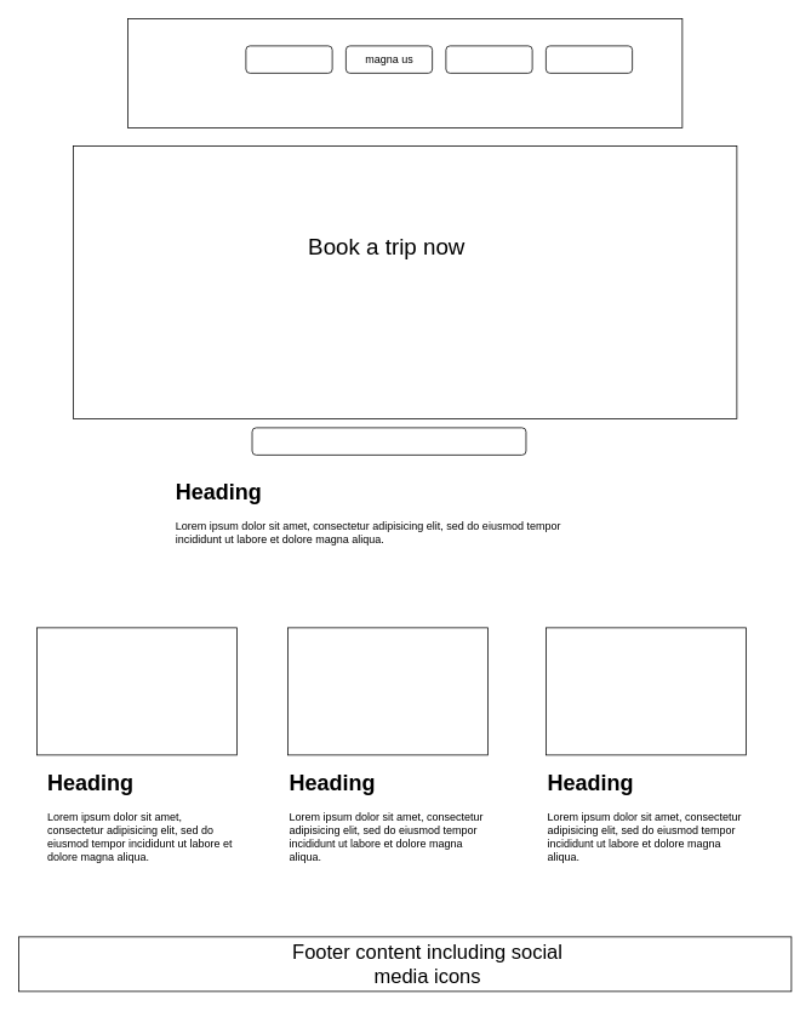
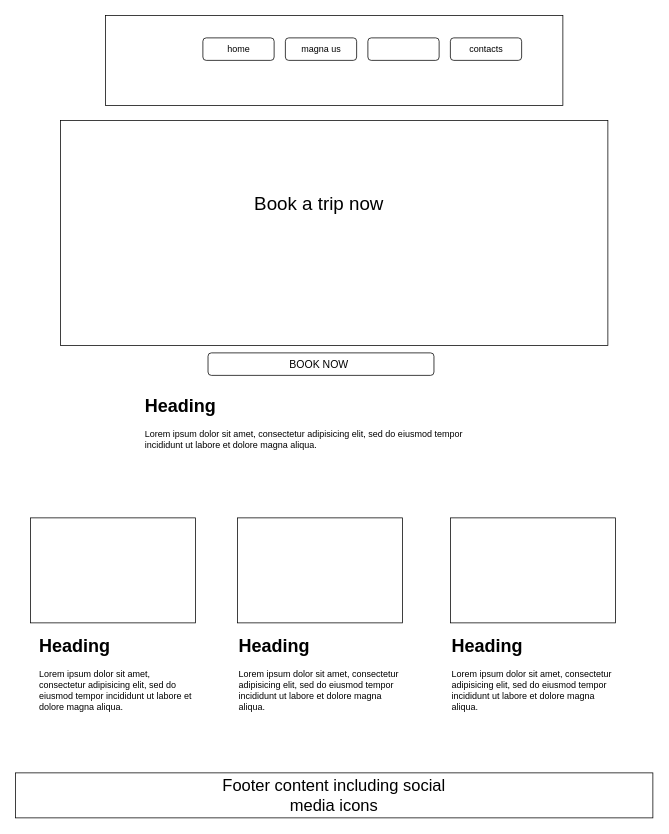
  <mxCell id="0" />
  <mxCell id="1" parent="0" />
  <mxCell id="2" value="" style="rounded=0;whiteSpace=wrap;html=1;" vertex="1" parent="1"><mxGeometry x="140" y="20" width="610" height="120" as="geometry" /></mxCell>
  <mxCell id="3" value="" style="rounded=0;whiteSpace=wrap;html=1;" vertex="1" parent="1"><mxGeometry x="80" y="160" width="730" height="300" as="geometry" /></mxCell>
  <mxCell id="4" value="" style="rounded=1;whiteSpace=wrap;html=1;" vertex="1" parent="1"><mxGeometry x="270" y="50" width="95" height="30" as="geometry" /></mxCell>
  <mxCell id="5" value="" style="rounded=1;whiteSpace=wrap;html=1;" vertex="1" parent="1"><mxGeometry x="380" y="50" width="95" height="30" as="geometry" /></mxCell>
  <mxCell id="6" value="" style="rounded=1;whiteSpace=wrap;html=1;" vertex="1" parent="1"><mxGeometry x="490" y="50" width="95" height="30" as="geometry" /></mxCell>
  <mxCell id="7" value="" style="rounded=1;whiteSpace=wrap;html=1;" vertex="1" parent="1"><mxGeometry x="600" y="50" width="95" height="30" as="geometry" /></mxCell>
+ <mxCell id="8" value="home" style="text;html=1;align=center;verticalAlign=middle;whiteSpace=wrap;rounded=0;" vertex="1" parent="1"><mxGeometry x="287.5" y="50" width="60" height="30" as="geometry" /></mxCell>
  <mxCell id="9" value="magna us" style="text;html=1;align=center;verticalAlign=middle;whiteSpace=wrap;rounded=0;" vertex="1" parent="1"><mxGeometry x="397.5" y="50" width="60" height="30" as="geometry" /></mxCell>
+ <mxCell id="10" value="contacts" style="text;html=1;align=center;verticalAlign=middle;whiteSpace=wrap;rounded=0;" vertex="1" parent="1"><mxGeometry x="617.5" y="50" width="60" height="30" as="geometry" /></mxCell>
  <mxCell id="11" value="Book a trip now" style="text;html=1;align=center;verticalAlign=middle;whiteSpace=wrap;rounded=0;fontSize=25;" vertex="1" parent="1"><mxGeometry x="316.25" y="220" width="217.5" height="100" as="geometry" /></mxCell>
  <mxCell id="12" value="" style="rounded=1;whiteSpace=wrap;html=1;" vertex="1" parent="1"><mxGeometry x="276.87" y="470" width="301.25" height="30" as="geometry" /></mxCell>
+ <mxCell id="13" value="BOOK NOW" style="text;html=1;align=center;verticalAlign=middle;whiteSpace=wrap;rounded=0;fontSize=14;" vertex="1" parent="1"><mxGeometry x="380" y="470" width="90" height="30" as="geometry" /></mxCell>
  <mxCell id="14" value="&lt;h1 style=&quot;margin-top: 0px;&quot;&gt;Heading&lt;/h1&gt;&lt;p&gt;Lorem ipsum dolor sit amet, consectetur adipisicing elit, sed do eiusmod tempor incididunt ut labore et dolore magna aliqua.&lt;/p&gt;" style="text;html=1;whiteSpace=wrap;overflow=hidden;rounded=0;" vertex="1" parent="1"><mxGeometry x="190.94" y="520" width="468.13" height="120" as="geometry" /></mxCell>
  <mxCell id="15" value="" style="rounded=0;whiteSpace=wrap;html=1;" vertex="1" parent="1"><mxGeometry x="40" y="690" width="220" height="140" as="geometry" /></mxCell>
  <mxCell id="16" value="" style="rounded=0;whiteSpace=wrap;html=1;" vertex="1" parent="1"><mxGeometry x="600" y="690" width="220" height="140" as="geometry" /></mxCell>
  <mxCell id="17" value="" style="rounded=0;whiteSpace=wrap;html=1;" vertex="1" parent="1"><mxGeometry x="316.25" y="690" width="220" height="140" as="geometry" /></mxCell>
  <mxCell id="18" value="&lt;h1 style=&quot;margin-top: 0px;&quot;&gt;Heading&lt;/h1&gt;&lt;p&gt;Lorem ipsum dolor sit amet, consectetur adipisicing elit, sed do eiusmod tempor incididunt ut labore et dolore magna aliqua.&lt;/p&gt;" style="text;html=1;whiteSpace=wrap;overflow=hidden;rounded=0;" vertex="1" parent="1"><mxGeometry x="50" y="840" width="210" height="120" as="geometry" /></mxCell>
  <mxCell id="19" value="&lt;h1 style=&quot;margin-top: 0px;&quot;&gt;Heading&lt;/h1&gt;&lt;p&gt;Lorem ipsum dolor sit amet, consectetur adipisicing elit, sed do eiusmod tempor incididunt ut labore et dolore magna aliqua.&lt;/p&gt;" style="text;html=1;whiteSpace=wrap;overflow=hidden;rounded=0;" vertex="1" parent="1"><mxGeometry x="316.25" y="840" width="223.75" height="120" as="geometry" /></mxCell>
  <mxCell id="20" value="&lt;h1 style=&quot;margin-top: 0px;&quot;&gt;Heading&lt;/h1&gt;&lt;p&gt;Lorem ipsum dolor sit amet, consectetur adipisicing elit, sed do eiusmod tempor incididunt ut labore et dolore magna aliqua.&lt;/p&gt;" style="text;html=1;whiteSpace=wrap;overflow=hidden;rounded=0;" vertex="1" parent="1"><mxGeometry x="600" y="840" width="220" height="120" as="geometry" /></mxCell>
  <mxCell id="21" value="" style="rounded=0;whiteSpace=wrap;html=1;" vertex="1" parent="1"><mxGeometry y="1030" width="850" height="60" as="geometry" x="20" /></mxCell>
- <mxCell id="22" value="Footer content including social media icons" style="text;html=1;align=center;verticalAlign=middle;whiteSpace=wrap;rounded=0;fontSize=22;" vertex="1" parent="1"><mxGeometry x="305" y="1045" width="330" height="30" as="geometry" /></mxCell>
+ <mxCell id="22" value="Footer content including social media icons" style="text;html=1;align=center;verticalAlign=middle;whiteSpace=wrap;rounded=0;fontSize=22;" vertex="1" parent="1"><mxGeometry x="280" y="1045" width="330" height="30" as="geometry" /></mxCell>
